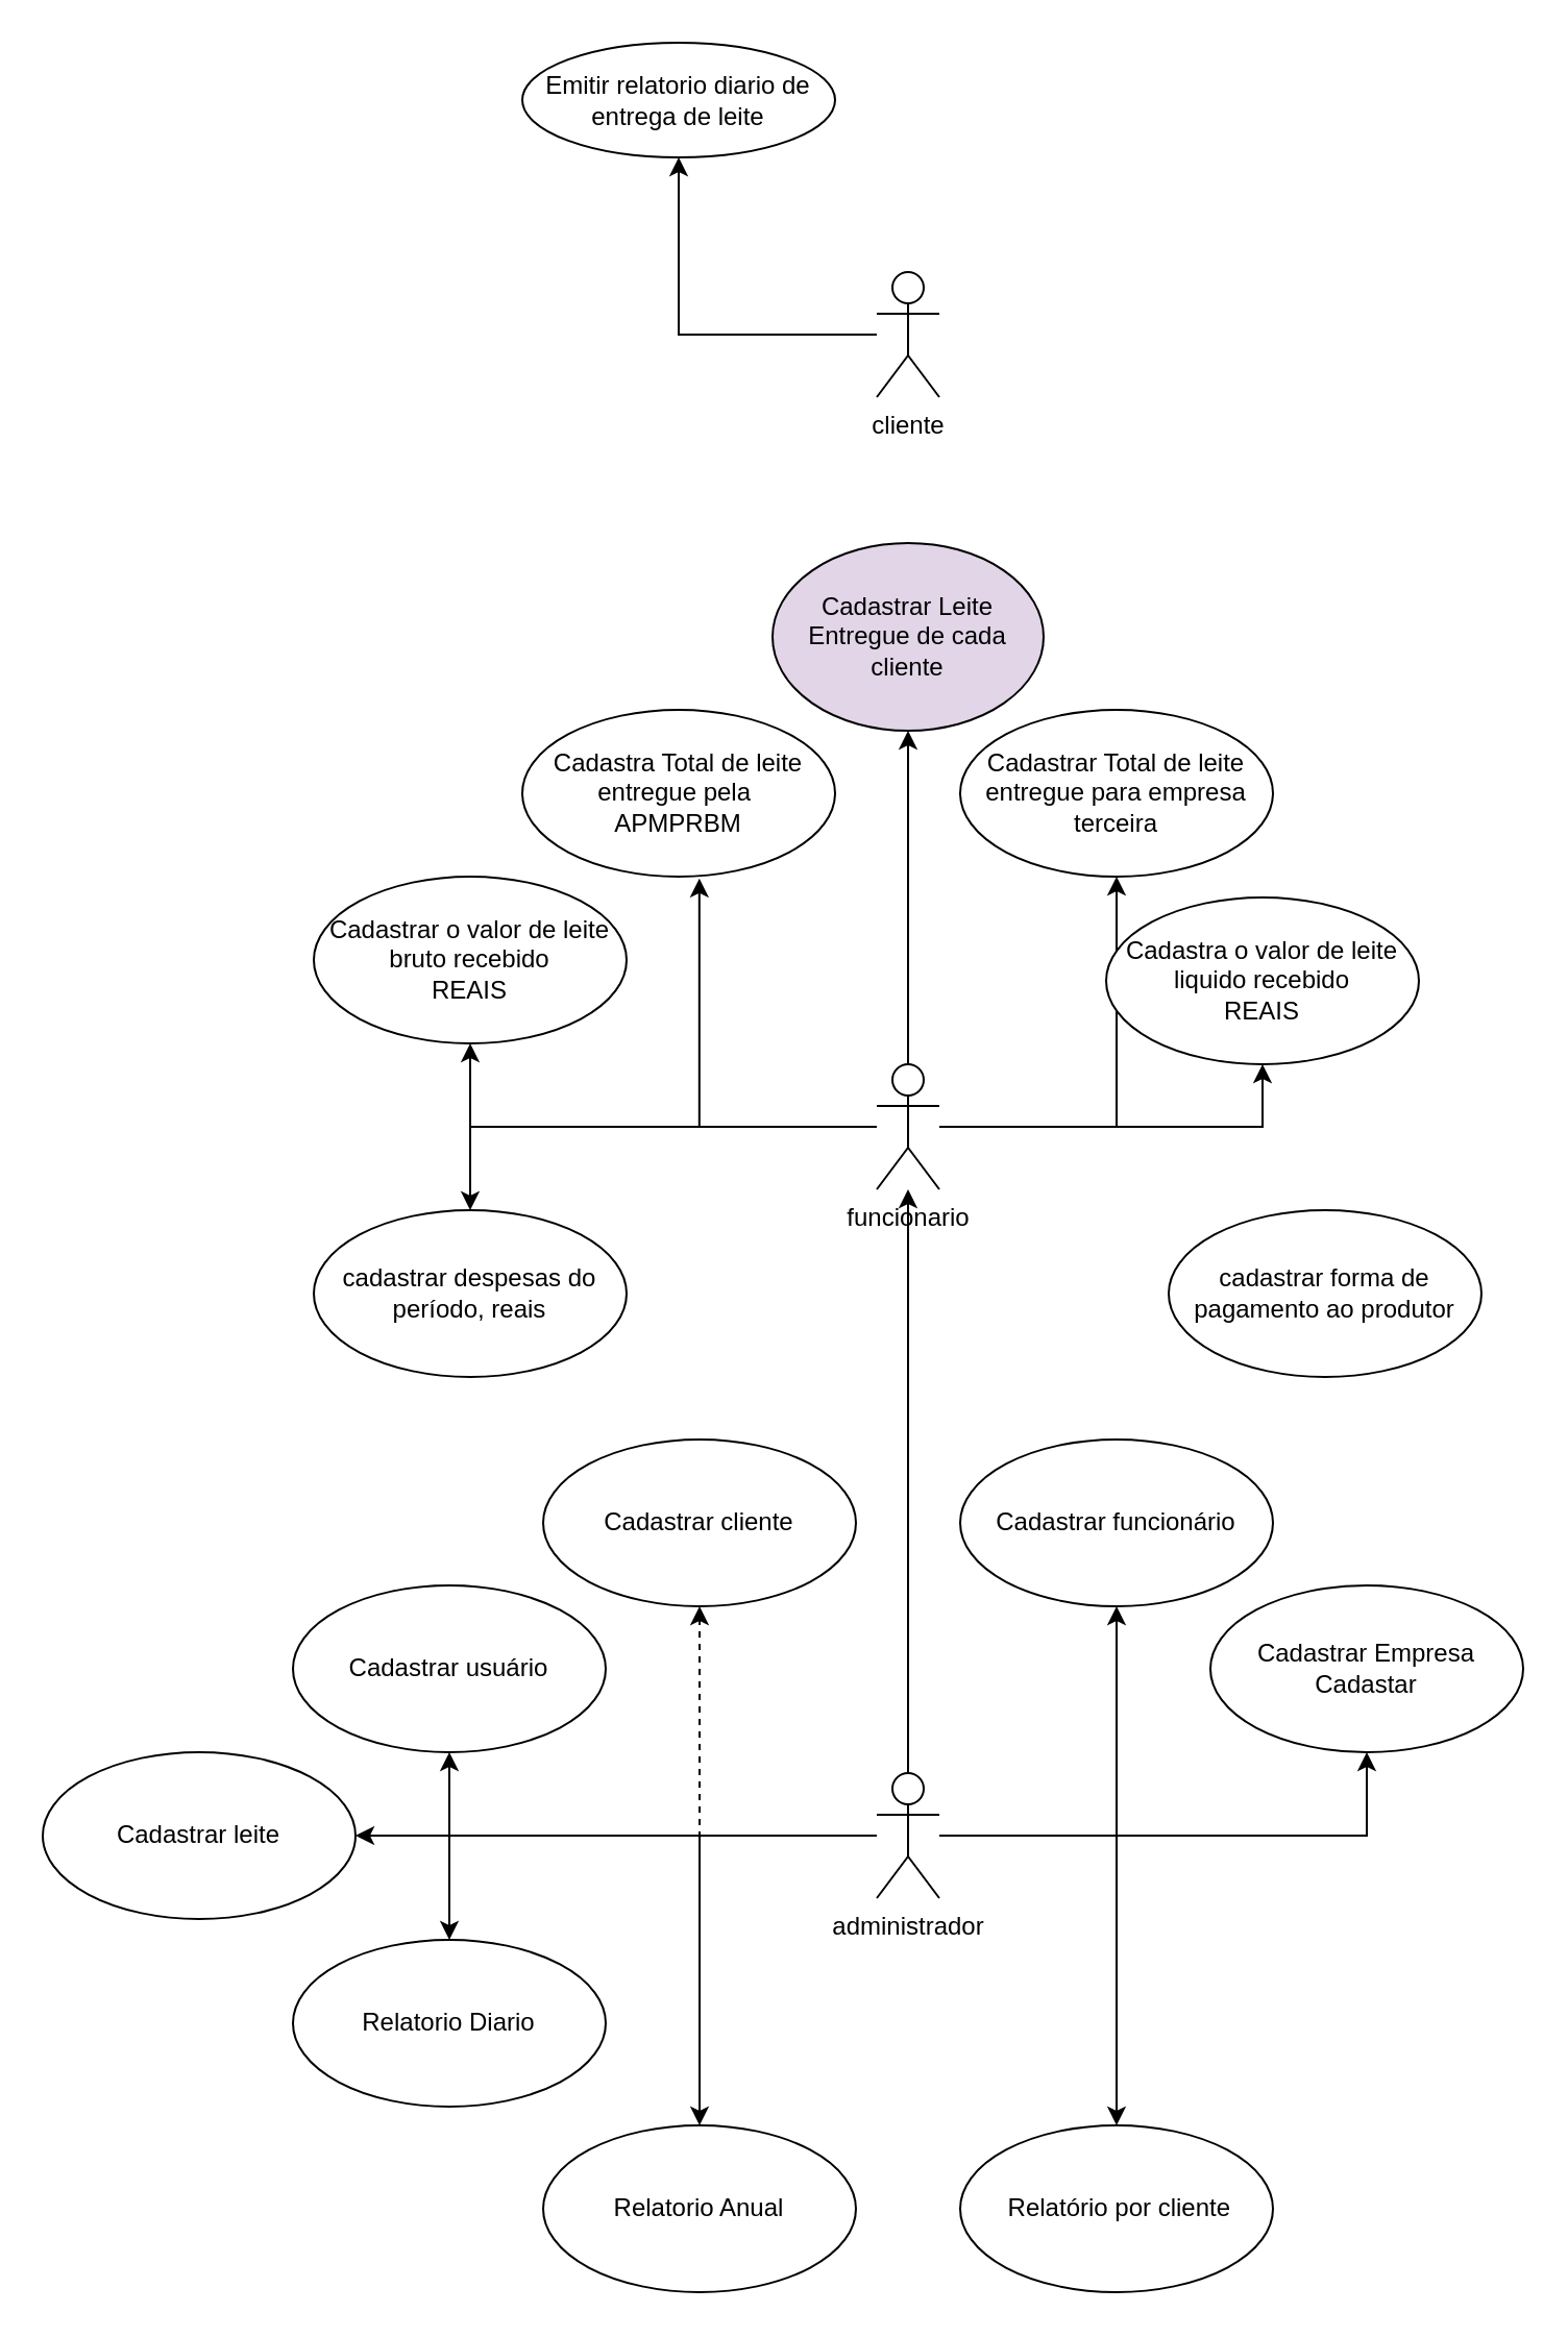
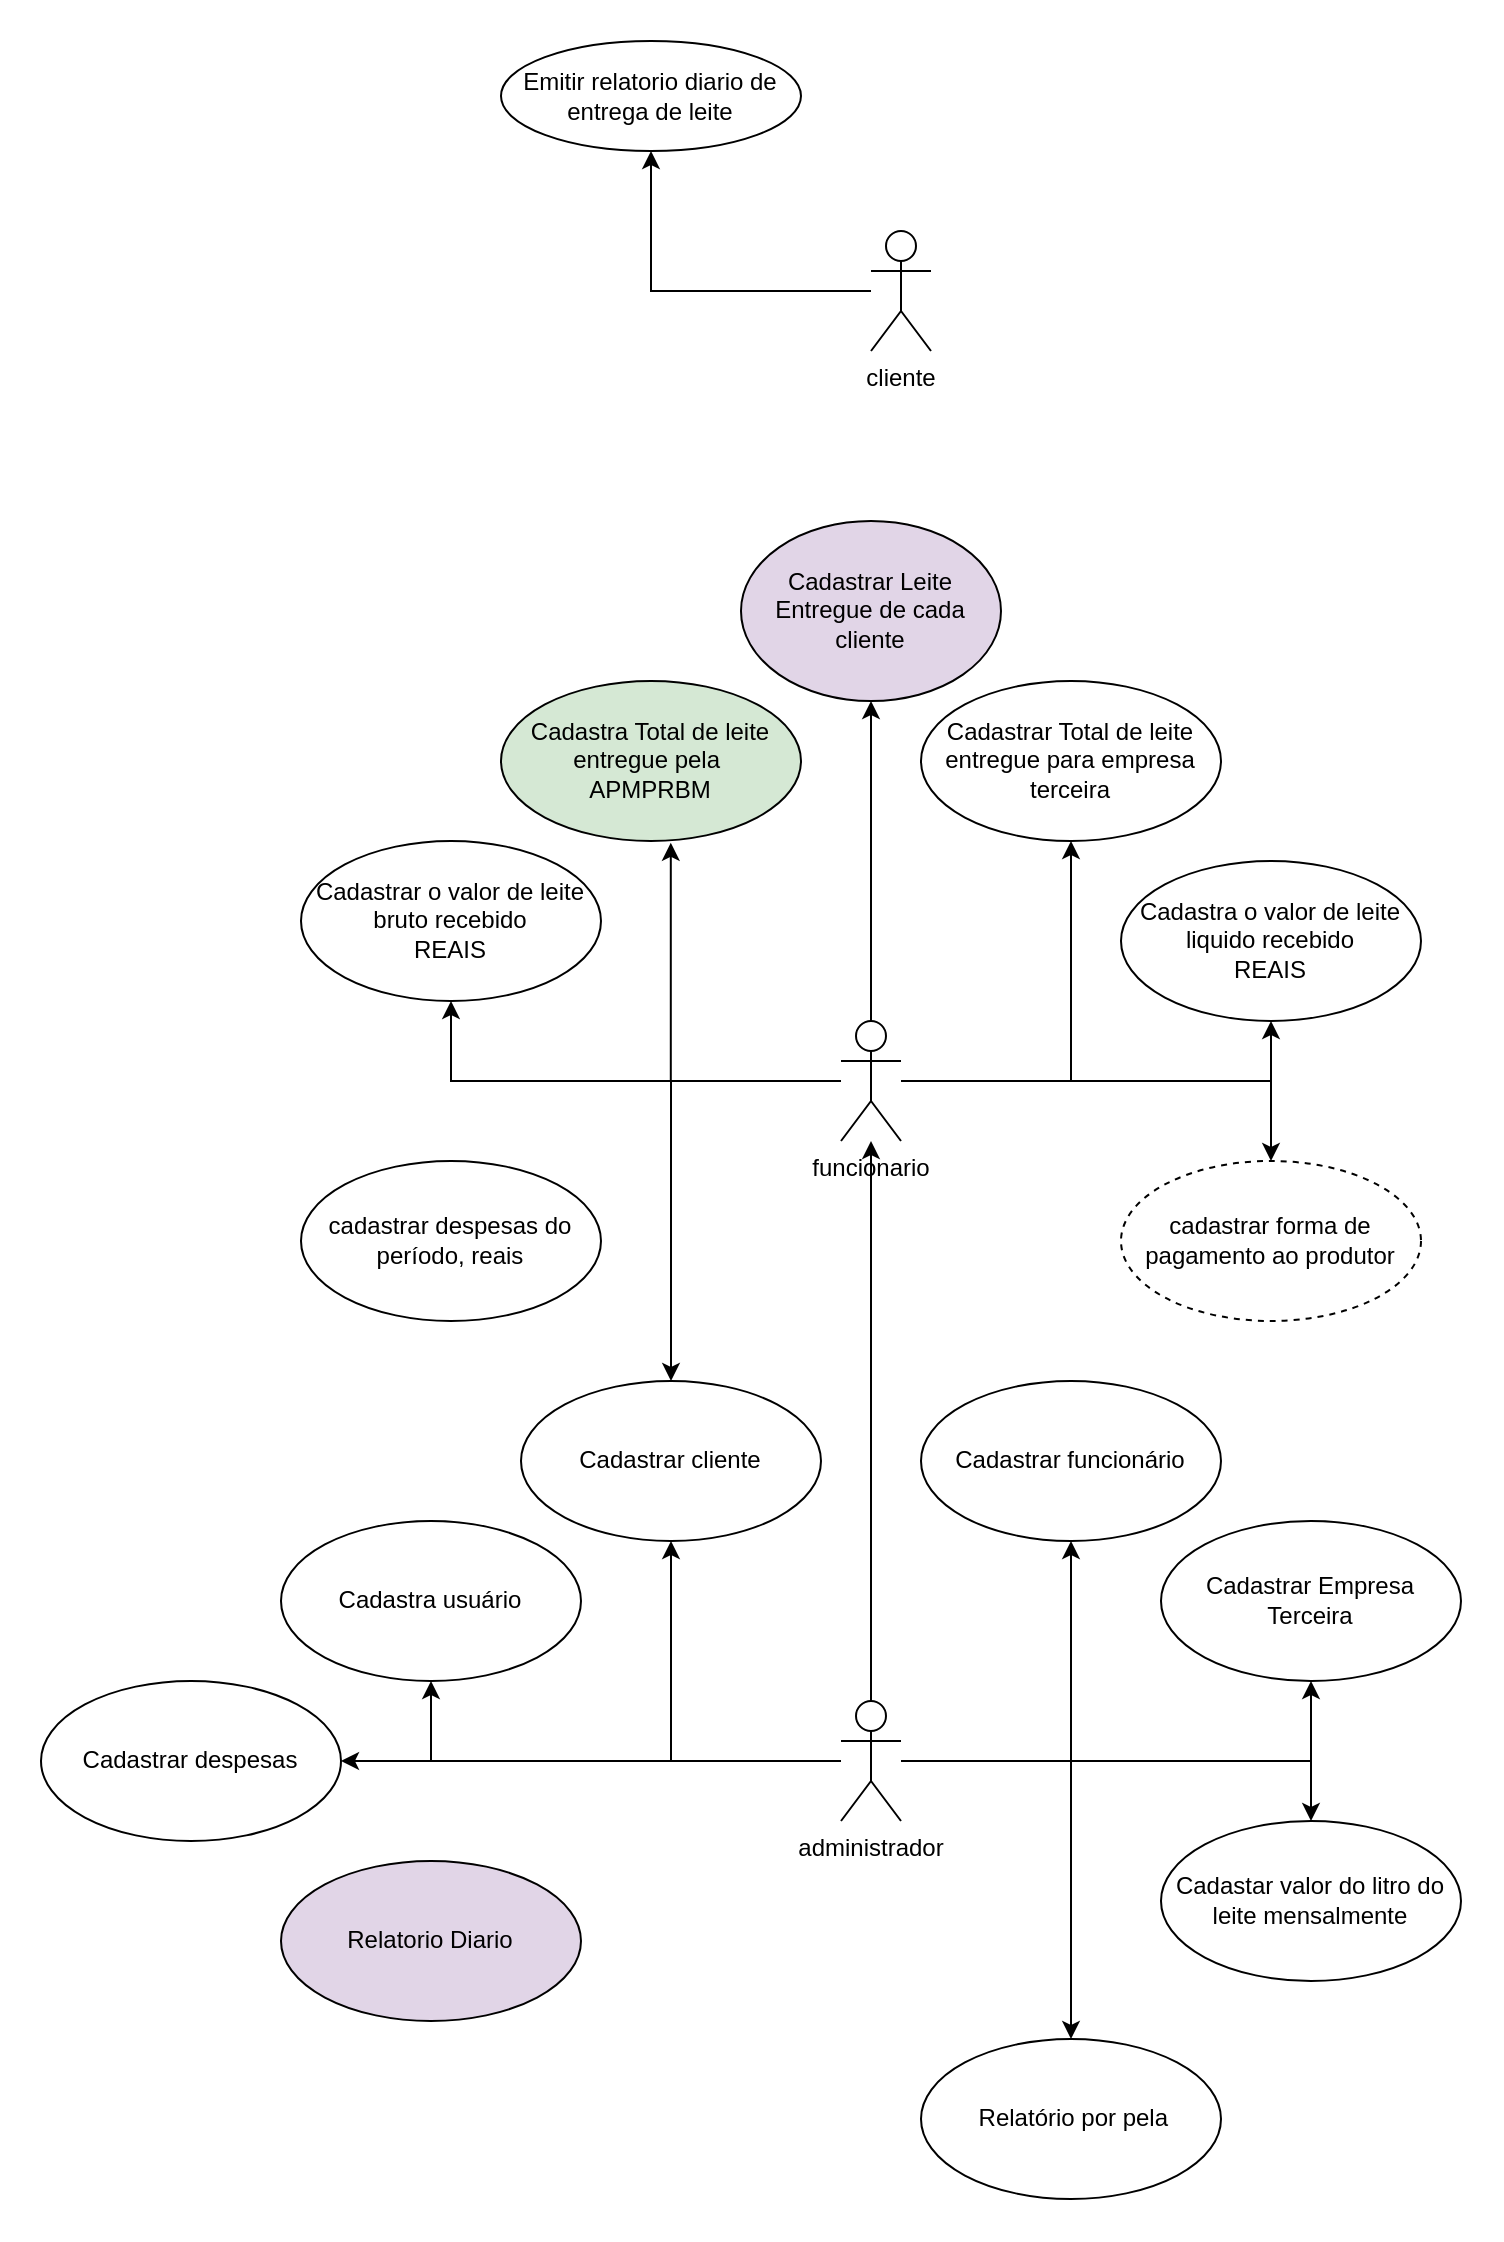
  <mxCell id="0" />
  <mxCell id="1" parent="0" />
  <mxCell id="2" style="edgeStyle=orthogonalEdgeStyle;rounded=0;orthogonalLoop=1;jettySize=auto;html=1;" edge="1" parent="1" source="3" target="4"><mxGeometry relative="1" as="geometry" /></mxCell>
- <mxCell id="3" value="cliente" style="shape=umlActor;verticalLabelPosition=bottom;verticalAlign=top;html=1;outlineConnect=0;" vertex="1" parent="1"><mxGeometry x="420" y="130" width="30" height="60" as="geometry" /></mxCell>
+ <mxCell id="3" value="cliente" style="shape=umlActor;verticalLabelPosition=bottom;verticalAlign=top;html=1;outlineConnect=0;" vertex="1" parent="1"><mxGeometry x="435" y="115" width="30" height="60" as="geometry" /></mxCell>
  <mxCell id="4" value="Emitir relatorio diario de entrega de leite" style="ellipse;whiteSpace=wrap;html=1;" vertex="1" parent="1"><mxGeometry x="250" y="20" width="150" height="55" as="geometry" /></mxCell>
  <mxCell id="5" style="edgeStyle=orthogonalEdgeStyle;rounded=0;orthogonalLoop=1;jettySize=auto;html=1;" edge="1" parent="1" source="12" target="24"><mxGeometry relative="1" as="geometry" /></mxCell>
  <mxCell id="6" style="edgeStyle=orthogonalEdgeStyle;rounded=0;orthogonalLoop=1;jettySize=auto;html=1;entryX=0.566;entryY=1.011;entryDx=0;entryDy=0;entryPerimeter=0;" edge="1" parent="1" source="12" target="25"><mxGeometry relative="1" as="geometry" /></mxCell>
  <mxCell id="7" style="edgeStyle=orthogonalEdgeStyle;rounded=0;orthogonalLoop=1;jettySize=auto;html=1;" edge="1" parent="1" source="12" target="26"><mxGeometry relative="1" as="geometry" /></mxCell>
  <mxCell id="8" style="edgeStyle=orthogonalEdgeStyle;rounded=0;orthogonalLoop=1;jettySize=auto;html=1;entryX=0.5;entryY=1;entryDx=0;entryDy=0;" edge="1" parent="1" source="12" target="27"><mxGeometry relative="1" as="geometry" /></mxCell>
  <mxCell id="9" style="edgeStyle=orthogonalEdgeStyle;rounded=0;orthogonalLoop=1;jettySize=auto;html=1;entryX=0.5;entryY=1;entryDx=0;entryDy=0;" edge="1" parent="1" source="12" target="28"><mxGeometry relative="1" as="geometry" /></mxCell>
- <mxCell id="10" style="edgeStyle=orthogonalEdgeStyle;rounded=0;orthogonalLoop=1;jettySize=auto;html=1;" edge="1" parent="1" source="12" target="29"><mxGeometry relative="1" as="geometry" /></mxCell>
+ <mxCell id="10" style="edgeStyle=orthogonalEdgeStyle;rounded=0;orthogonalLoop=1;jettySize=auto;html=1;" edge="1" parent="1" source="12" target="33"><mxGeometry relative="1" as="geometry" /></mxCell>
+ <mxCell id="11" style="edgeStyle=orthogonalEdgeStyle;rounded=0;orthogonalLoop=1;jettySize=auto;html=1;" edge="1" parent="1" source="12" target="30"><mxGeometry relative="1" as="geometry" /></mxCell>
  <mxCell id="12" value="funcionario" style="shape=umlActor;verticalLabelPosition=bottom;verticalAlign=top;html=1;outlineConnect=0;" vertex="1" parent="1"><mxGeometry x="420" y="510" width="30" height="60" as="geometry" /></mxCell>
  <mxCell id="13" style="edgeStyle=orthogonalEdgeStyle;rounded=0;orthogonalLoop=1;jettySize=auto;html=1;" edge="1" parent="1" source="23" target="12"><mxGeometry relative="1" as="geometry" /></mxCell>
  <mxCell id="14" style="edgeStyle=orthogonalEdgeStyle;rounded=0;orthogonalLoop=1;jettySize=auto;html=1;" edge="1" parent="1" source="23" target="31"><mxGeometry relative="1" as="geometry" /></mxCell>
- <mxCell id="15" style="edgeStyle=orthogonalEdgeStyle;rounded=0;orthogonalLoop=1;jettySize=auto;html=1;dashed=1;" edge="1" parent="1" source="23" target="33"><mxGeometry relative="1" as="geometry" /></mxCell>
+ <mxCell id="15" style="edgeStyle=orthogonalEdgeStyle;rounded=0;orthogonalLoop=1;jettySize=auto;html=1;" edge="1" parent="1" source="23" target="33"><mxGeometry relative="1" as="geometry" /></mxCell>
  <mxCell id="16" style="edgeStyle=orthogonalEdgeStyle;rounded=0;orthogonalLoop=1;jettySize=auto;html=1;entryX=0.5;entryY=1;entryDx=0;entryDy=0;" edge="1" parent="1" source="23" target="32"><mxGeometry relative="1" as="geometry" /></mxCell>
  <mxCell id="17" style="edgeStyle=orthogonalEdgeStyle;rounded=0;orthogonalLoop=1;jettySize=auto;html=1;" edge="1" parent="1" source="23" target="34"><mxGeometry relative="1" as="geometry" /></mxCell>
  <mxCell id="18" style="edgeStyle=orthogonalEdgeStyle;rounded=0;orthogonalLoop=1;jettySize=auto;html=1;" edge="1" parent="1" source="23" target="35"><mxGeometry relative="1" as="geometry" /></mxCell>
- <mxCell id="19" style="edgeStyle=orthogonalEdgeStyle;rounded=0;orthogonalLoop=1;jettySize=auto;html=1;" edge="1" parent="1" source="23" target="36"><mxGeometry relative="1" as="geometry" /></mxCell>
- <mxCell id="20" style="edgeStyle=orthogonalEdgeStyle;rounded=0;orthogonalLoop=1;jettySize=auto;html=1;entryX=0.5;entryY=0;entryDx=0;entryDy=0;" edge="1" parent="1" source="23" target="37"><mxGeometry relative="1" as="geometry" /></mxCell>
+ <mxCell id="21" style="edgeStyle=orthogonalEdgeStyle;rounded=0;orthogonalLoop=1;jettySize=auto;html=1;entryX=0.5;entryY=0;entryDx=0;entryDy=0;" edge="1" parent="1" source="23" target="39"><mxGeometry relative="1" as="geometry" /></mxCell>
  <mxCell id="22" style="edgeStyle=orthogonalEdgeStyle;rounded=0;orthogonalLoop=1;jettySize=auto;html=1;" edge="1" parent="1" source="23" target="38"><mxGeometry relative="1" as="geometry" /></mxCell>
  <mxCell id="23" value="administrador" style="shape=umlActor;verticalLabelPosition=bottom;verticalAlign=top;html=1;outlineConnect=0;" vertex="1" parent="1"><mxGeometry x="420" y="850" width="30" height="60" as="geometry" /></mxCell>
  <mxCell id="24" value="Cadastrar Leite Entregue de cada cliente" style="ellipse;whiteSpace=wrap;html=1;fillColor=#e1d5e7;" vertex="1" parent="1"><mxGeometry x="370" y="260" width="130" height="90" as="geometry" /></mxCell>
- <mxCell id="25" value="Cadastra Total de leite entregue pela&amp;nbsp;&lt;br&gt;APMPRBM" style="ellipse;whiteSpace=wrap;html=1;" vertex="1" parent="1"><mxGeometry x="250" y="340" width="150" height="80" as="geometry" /></mxCell>
+ <mxCell id="25" value="Cadastra Total de leite entregue pela&amp;nbsp;&lt;br&gt;APMPRBM" style="ellipse;whiteSpace=wrap;html=1;fillColor=#d5e8d4;" vertex="1" parent="1"><mxGeometry x="250" y="340" width="150" height="80" as="geometry" /></mxCell>
  <mxCell id="26" value="Cadastrar Total de leite entregue para empresa terceira" style="ellipse;whiteSpace=wrap;html=1;" vertex="1" parent="1"><mxGeometry x="460" y="340" width="150" height="80" as="geometry" /></mxCell>
- <mxCell id="27" value="Cadastra o valor de leite liquido recebido&lt;br&gt;REAIS" style="ellipse;whiteSpace=wrap;html=1;" vertex="1" parent="1"><mxGeometry x="530" y="430" width="150" height="80" as="geometry" /></mxCell>
+ <mxCell id="27" value="Cadastra o valor de leite liquido recebido&lt;br&gt;REAIS" style="ellipse;whiteSpace=wrap;html=1;" vertex="1" parent="1"><mxGeometry x="560" y="430" width="150" height="80" as="geometry" /></mxCell>
  <mxCell id="28" value="Cadastrar o valor de leite bruto recebido&lt;br&gt;REAIS" style="ellipse;whiteSpace=wrap;html=1;" vertex="1" parent="1"><mxGeometry x="150" y="420" width="150" height="80" as="geometry" /></mxCell>
  <mxCell id="29" value="cadastrar despesas do período, reais" style="ellipse;whiteSpace=wrap;html=1;" vertex="1" parent="1"><mxGeometry x="150" y="580" width="150" height="80" as="geometry" /></mxCell>
- <mxCell id="30" value="cadastrar forma de pagamento ao produtor" style="ellipse;whiteSpace=wrap;html=1;" vertex="1" parent="1"><mxGeometry x="560" y="580" width="150" height="80" as="geometry" /></mxCell>
- <mxCell id="31" value="Cadastrar usuário" style="ellipse;whiteSpace=wrap;html=1;" vertex="1" parent="1"><mxGeometry x="140" y="760" width="150" height="80" as="geometry" /></mxCell>
+ <mxCell id="30" value="cadastrar forma de pagamento ao produtor" style="ellipse;whiteSpace=wrap;html=1;dashed=1;" vertex="1" parent="1"><mxGeometry x="560" y="580" width="150" height="80" as="geometry" /></mxCell>
+ <mxCell id="31" value="Cadastra usuário" style="ellipse;whiteSpace=wrap;html=1;" vertex="1" parent="1"><mxGeometry x="140" y="760" width="150" height="80" as="geometry" /></mxCell>
  <mxCell id="32" value="Cadastrar funcionário" style="ellipse;whiteSpace=wrap;html=1;" vertex="1" parent="1"><mxGeometry x="460" y="690" width="150" height="80" as="geometry" /></mxCell>
  <mxCell id="33" value="Cadastrar cliente" style="ellipse;whiteSpace=wrap;html=1;" vertex="1" parent="1"><mxGeometry x="260" y="690" width="150" height="80" as="geometry" /></mxCell>
- <mxCell id="34" value="Cadastrar Empresa Cadastar" style="ellipse;whiteSpace=wrap;html=1;" vertex="1" parent="1"><mxGeometry x="580" y="760" width="150" height="80" as="geometry" /></mxCell>
- <mxCell id="35" value="Cadastrar leite" style="ellipse;whiteSpace=wrap;html=1;" vertex="1" parent="1"><mxGeometry x="20" y="840" width="150" height="80" as="geometry" /></mxCell>
- <mxCell id="36" value="Relatorio Diario" style="ellipse;whiteSpace=wrap;html=1;" vertex="1" parent="1"><mxGeometry x="140" y="930" width="150" height="80" as="geometry" /></mxCell>
- <mxCell id="37" value="Relatorio Anual" style="ellipse;whiteSpace=wrap;html=1;" vertex="1" parent="1"><mxGeometry x="260" y="1019" width="150" height="80" as="geometry" /></mxCell>
- <mxCell id="38" value="&amp;nbsp;Relatório por cliente" style="ellipse;whiteSpace=wrap;html=1;" vertex="1" parent="1"><mxGeometry x="460" y="1019" width="150" height="80" as="geometry" /></mxCell>
+ <mxCell id="34" value="Cadastrar Empresa Terceira" style="ellipse;whiteSpace=wrap;html=1;" vertex="1" parent="1"><mxGeometry x="580" y="760" width="150" height="80" as="geometry" /></mxCell>
+ <mxCell id="35" value="Cadastrar despesas" style="ellipse;whiteSpace=wrap;html=1;" vertex="1" parent="1"><mxGeometry x="20" y="840" width="150" height="80" as="geometry" /></mxCell>
+ <mxCell id="36" value="Relatorio Diario" style="ellipse;whiteSpace=wrap;html=1;fillColor=#e1d5e7;" vertex="1" parent="1"><mxGeometry x="140" y="930" width="150" height="80" as="geometry" /></mxCell>
+ <mxCell id="38" value="&amp;nbsp;Relatório por pela" style="ellipse;whiteSpace=wrap;html=1;" vertex="1" parent="1"><mxGeometry x="460" y="1019" width="150" height="80" as="geometry" /></mxCell>
+ <mxCell id="39" value="Cadastar valor do litro do leite mensalmente" style="ellipse;whiteSpace=wrap;html=1;" vertex="1" parent="1"><mxGeometry x="580" y="910" width="150" height="80" as="geometry" /></mxCell>
